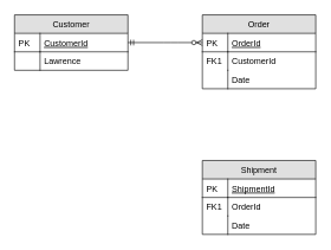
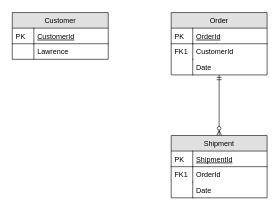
  <mxCell id="0" />
  <mxCell id="1" style="" parent="0" />
  <mxCell id="2" value="Customer" style="swimlane;fontStyle=0;childLayout=stackLayout;horizontal=1;startSize=26;fillColor=#e0e0e0;horizontalStack=0;resizeParent=1;resizeLast=0;collapsible=1;marginBottom=0;swimlaneFillColor=#ffffff;rounded=0;shadow=0;strokeWidth=1;" parent="1" vertex="1"><mxGeometry x="20" y="20" width="160" height="78" as="geometry" /></mxCell>
  <mxCell id="3" value="CustomerId" style="shape=partialRectangle;top=0;left=0;right=0;bottom=1;align=left;verticalAlign=top;fillColor=none;spacingLeft=40;spacingRight=4;overflow=hidden;rotatable=0;points=[[0,0.5],[1,0.5]];portConstraint=eastwest;dropTarget=0;rounded=0;shadow=0;strokeWidth=1;fontStyle=4" parent="2" vertex="1"><mxGeometry y="26" width="160" height="26" as="geometry" /></mxCell>
  <mxCell id="4" value="PK" style="shape=partialRectangle;top=0;left=0;bottom=0;fillColor=none;align=left;verticalAlign=top;spacingLeft=4;spacingRight=4;overflow=hidden;rotatable=0;points=[];portConstraint=eastwest;part=1;" parent="3" vertex="1" connectable="0"><mxGeometry width="36" height="26" as="geometry" /></mxCell>
  <mxCell id="5" value="Lawrence" style="shape=partialRectangle;top=0;left=0;right=0;bottom=0;align=left;verticalAlign=top;fillColor=none;spacingLeft=40;spacingRight=4;overflow=hidden;rotatable=0;points=[[0,0.5],[1,0.5]];portConstraint=eastwest;dropTarget=0;rounded=0;shadow=0;strokeWidth=1;" parent="2" vertex="1"><mxGeometry y="52" width="160" height="26" as="geometry" /></mxCell>
  <mxCell id="6" value="" style="shape=partialRectangle;top=0;left=0;bottom=0;fillColor=none;align=left;verticalAlign=top;spacingLeft=4;spacingRight=4;overflow=hidden;rotatable=0;points=[];portConstraint=eastwest;part=1;" parent="5" vertex="1" connectable="0"><mxGeometry width="36" height="26" as="geometry" /></mxCell>
  <mxCell id="7" value="Order" style="swimlane;fontStyle=0;childLayout=stackLayout;horizontal=1;startSize=26;fillColor=#e0e0e0;horizontalStack=0;resizeParent=1;resizeLast=0;collapsible=1;marginBottom=0;swimlaneFillColor=#ffffff;rounded=0;shadow=0;strokeWidth=1;" parent="1" vertex="1"><mxGeometry x="285" y="20" width="160" height="104" as="geometry" /></mxCell>
  <mxCell id="8" value="OrderId" style="shape=partialRectangle;top=0;left=0;right=0;bottom=1;align=left;verticalAlign=top;fillColor=none;spacingLeft=40;spacingRight=4;overflow=hidden;rotatable=0;points=[[0,0.5],[1,0.5]];portConstraint=eastwest;dropTarget=0;rounded=0;shadow=0;strokeWidth=1;fontStyle=4" parent="7" vertex="1"><mxGeometry y="26" width="160" height="26" as="geometry" /></mxCell>
  <mxCell id="9" value="PK" style="shape=partialRectangle;top=0;left=0;bottom=0;fillColor=none;align=left;verticalAlign=top;spacingLeft=4;spacingRight=4;overflow=hidden;rotatable=0;points=[];portConstraint=eastwest;part=1;" parent="8" vertex="1" connectable="0"><mxGeometry width="36" height="26" as="geometry" /></mxCell>
  <mxCell id="10" value="CustomerId" style="shape=partialRectangle;top=0;left=0;right=0;bottom=0;align=left;verticalAlign=top;fillColor=none;spacingLeft=40;spacingRight=4;overflow=hidden;rotatable=0;points=[[0,0.5],[1,0.5]];portConstraint=eastwest;dropTarget=0;rounded=0;shadow=0;strokeWidth=1;" parent="7" vertex="1"><mxGeometry y="52" width="160" height="26" as="geometry" /></mxCell>
  <mxCell id="11" value="FK1" style="shape=partialRectangle;top=0;left=0;bottom=0;fillColor=none;align=left;verticalAlign=top;spacingLeft=4;spacingRight=4;overflow=hidden;rotatable=0;points=[];portConstraint=eastwest;part=1;" parent="10" vertex="1" connectable="0"><mxGeometry width="36" height="26" as="geometry" /></mxCell>
  <mxCell id="12" value="Date" style="shape=partialRectangle;top=0;left=0;right=0;bottom=0;align=left;verticalAlign=top;fillColor=none;spacingLeft=40;spacingRight=4;overflow=hidden;rotatable=0;points=[[0,0.5],[1,0.5]];portConstraint=eastwest;dropTarget=0;rounded=0;shadow=0;strokeWidth=1;" parent="7" vertex="1"><mxGeometry y="78" width="160" height="26" as="geometry" /></mxCell>
  <mxCell id="13" value="" style="shape=partialRectangle;top=0;left=0;bottom=0;fillColor=none;align=left;verticalAlign=top;spacingLeft=4;spacingRight=4;overflow=hidden;rotatable=0;points=[];portConstraint=eastwest;part=1;" parent="12" vertex="1" connectable="0"><mxGeometry width="36" height="26" as="geometry" /></mxCell>
- <mxCell id="14" value="" style="edgeStyle=orthogonalEdgeStyle;endArrow=ERzeroToMany;startArrow=ERmandOne;shadow=0;strokeWidth=1;" parent="1" source="2" target="7" edge="1"><mxGeometry width="100" height="100" relative="1" as="geometry"><mxPoint x="170" y="290" as="sourcePoint" /><mxPoint x="270" y="190" as="targetPoint" /><Array as="points"><mxPoint x="240" y="59" /><mxPoint x="240" y="59" /></Array></mxGeometry></mxCell>
  <mxCell id="15" value="Shipment" style="swimlane;fontStyle=0;childLayout=stackLayout;horizontal=1;startSize=26;fillColor=#e0e0e0;horizontalStack=0;resizeParent=1;resizeLast=0;collapsible=1;marginBottom=0;swimlaneFillColor=#ffffff;rounded=0;shadow=0;strokeWidth=1;" parent="1" vertex="1"><mxGeometry x="285" y="225" width="160" height="104" as="geometry" /></mxCell>
  <mxCell id="16" value="ShipmentId" style="shape=partialRectangle;top=0;left=0;right=0;bottom=1;align=left;verticalAlign=top;fillColor=none;spacingLeft=40;spacingRight=4;overflow=hidden;rotatable=0;points=[[0,0.5],[1,0.5]];portConstraint=eastwest;dropTarget=0;rounded=0;shadow=0;strokeWidth=1;fontStyle=4" parent="15" vertex="1"><mxGeometry y="26" width="160" height="26" as="geometry" /></mxCell>
  <mxCell id="17" value="PK" style="shape=partialRectangle;top=0;left=0;bottom=0;fillColor=none;align=left;verticalAlign=top;spacingLeft=4;spacingRight=4;overflow=hidden;rotatable=0;points=[];portConstraint=eastwest;part=1;" parent="16" vertex="1" connectable="0"><mxGeometry width="36" height="26" as="geometry" /></mxCell>
  <mxCell id="18" value="OrderId" style="shape=partialRectangle;top=0;left=0;right=0;bottom=0;align=left;verticalAlign=top;fillColor=none;spacingLeft=40;spacingRight=4;overflow=hidden;rotatable=0;points=[[0,0.5],[1,0.5]];portConstraint=eastwest;dropTarget=0;rounded=0;shadow=0;strokeWidth=1;" parent="15" vertex="1"><mxGeometry y="52" width="160" height="26" as="geometry" /></mxCell>
  <mxCell id="19" value="FK1" style="shape=partialRectangle;top=0;left=0;bottom=0;fillColor=none;align=left;verticalAlign=top;spacingLeft=4;spacingRight=4;overflow=hidden;rotatable=0;points=[];portConstraint=eastwest;part=1;" parent="18" vertex="1" connectable="0"><mxGeometry width="36" height="26" as="geometry" /></mxCell>
  <mxCell id="20" value="Date" style="shape=partialRectangle;top=0;left=0;right=0;bottom=0;align=left;verticalAlign=top;fillColor=none;spacingLeft=40;spacingRight=4;overflow=hidden;rotatable=0;points=[[0,0.5],[1,0.5]];portConstraint=eastwest;dropTarget=0;rounded=0;shadow=0;strokeWidth=1;" parent="15" vertex="1"><mxGeometry y="78" width="160" height="26" as="geometry" /></mxCell>
  <mxCell id="21" value="" style="shape=partialRectangle;top=0;left=0;bottom=0;fillColor=none;align=left;verticalAlign=top;spacingLeft=4;spacingRight=4;overflow=hidden;rotatable=0;points=[];portConstraint=eastwest;part=1;" parent="20" vertex="1" connectable="0"><mxGeometry width="36" height="26" as="geometry" /></mxCell>
+ <mxCell id="22" value="" style="edgeStyle=orthogonalEdgeStyle;endArrow=ERzeroToMany;startArrow=ERmandOne;shadow=0;strokeWidth=1;" parent="1" source="7" target="15" edge="1"><mxGeometry width="100" height="100" relative="1" as="geometry"><mxPoint x="295" y="89" as="sourcePoint" /><mxPoint x="215" y="76" as="targetPoint" /></mxGeometry></mxCell>
